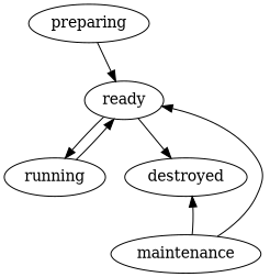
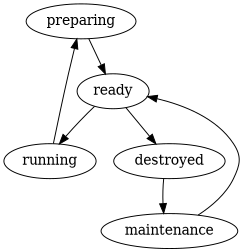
  digraph {
    preparing
    ready
    running
    destroyed
    maintenance
    preparing -> ready
    ready -> running
    ready -> destroyed
-   running -> ready
+   running -> preparing
    maintenance -> ready
-   maintenance -> destroyed
+   destroyed -> maintenance
  }
